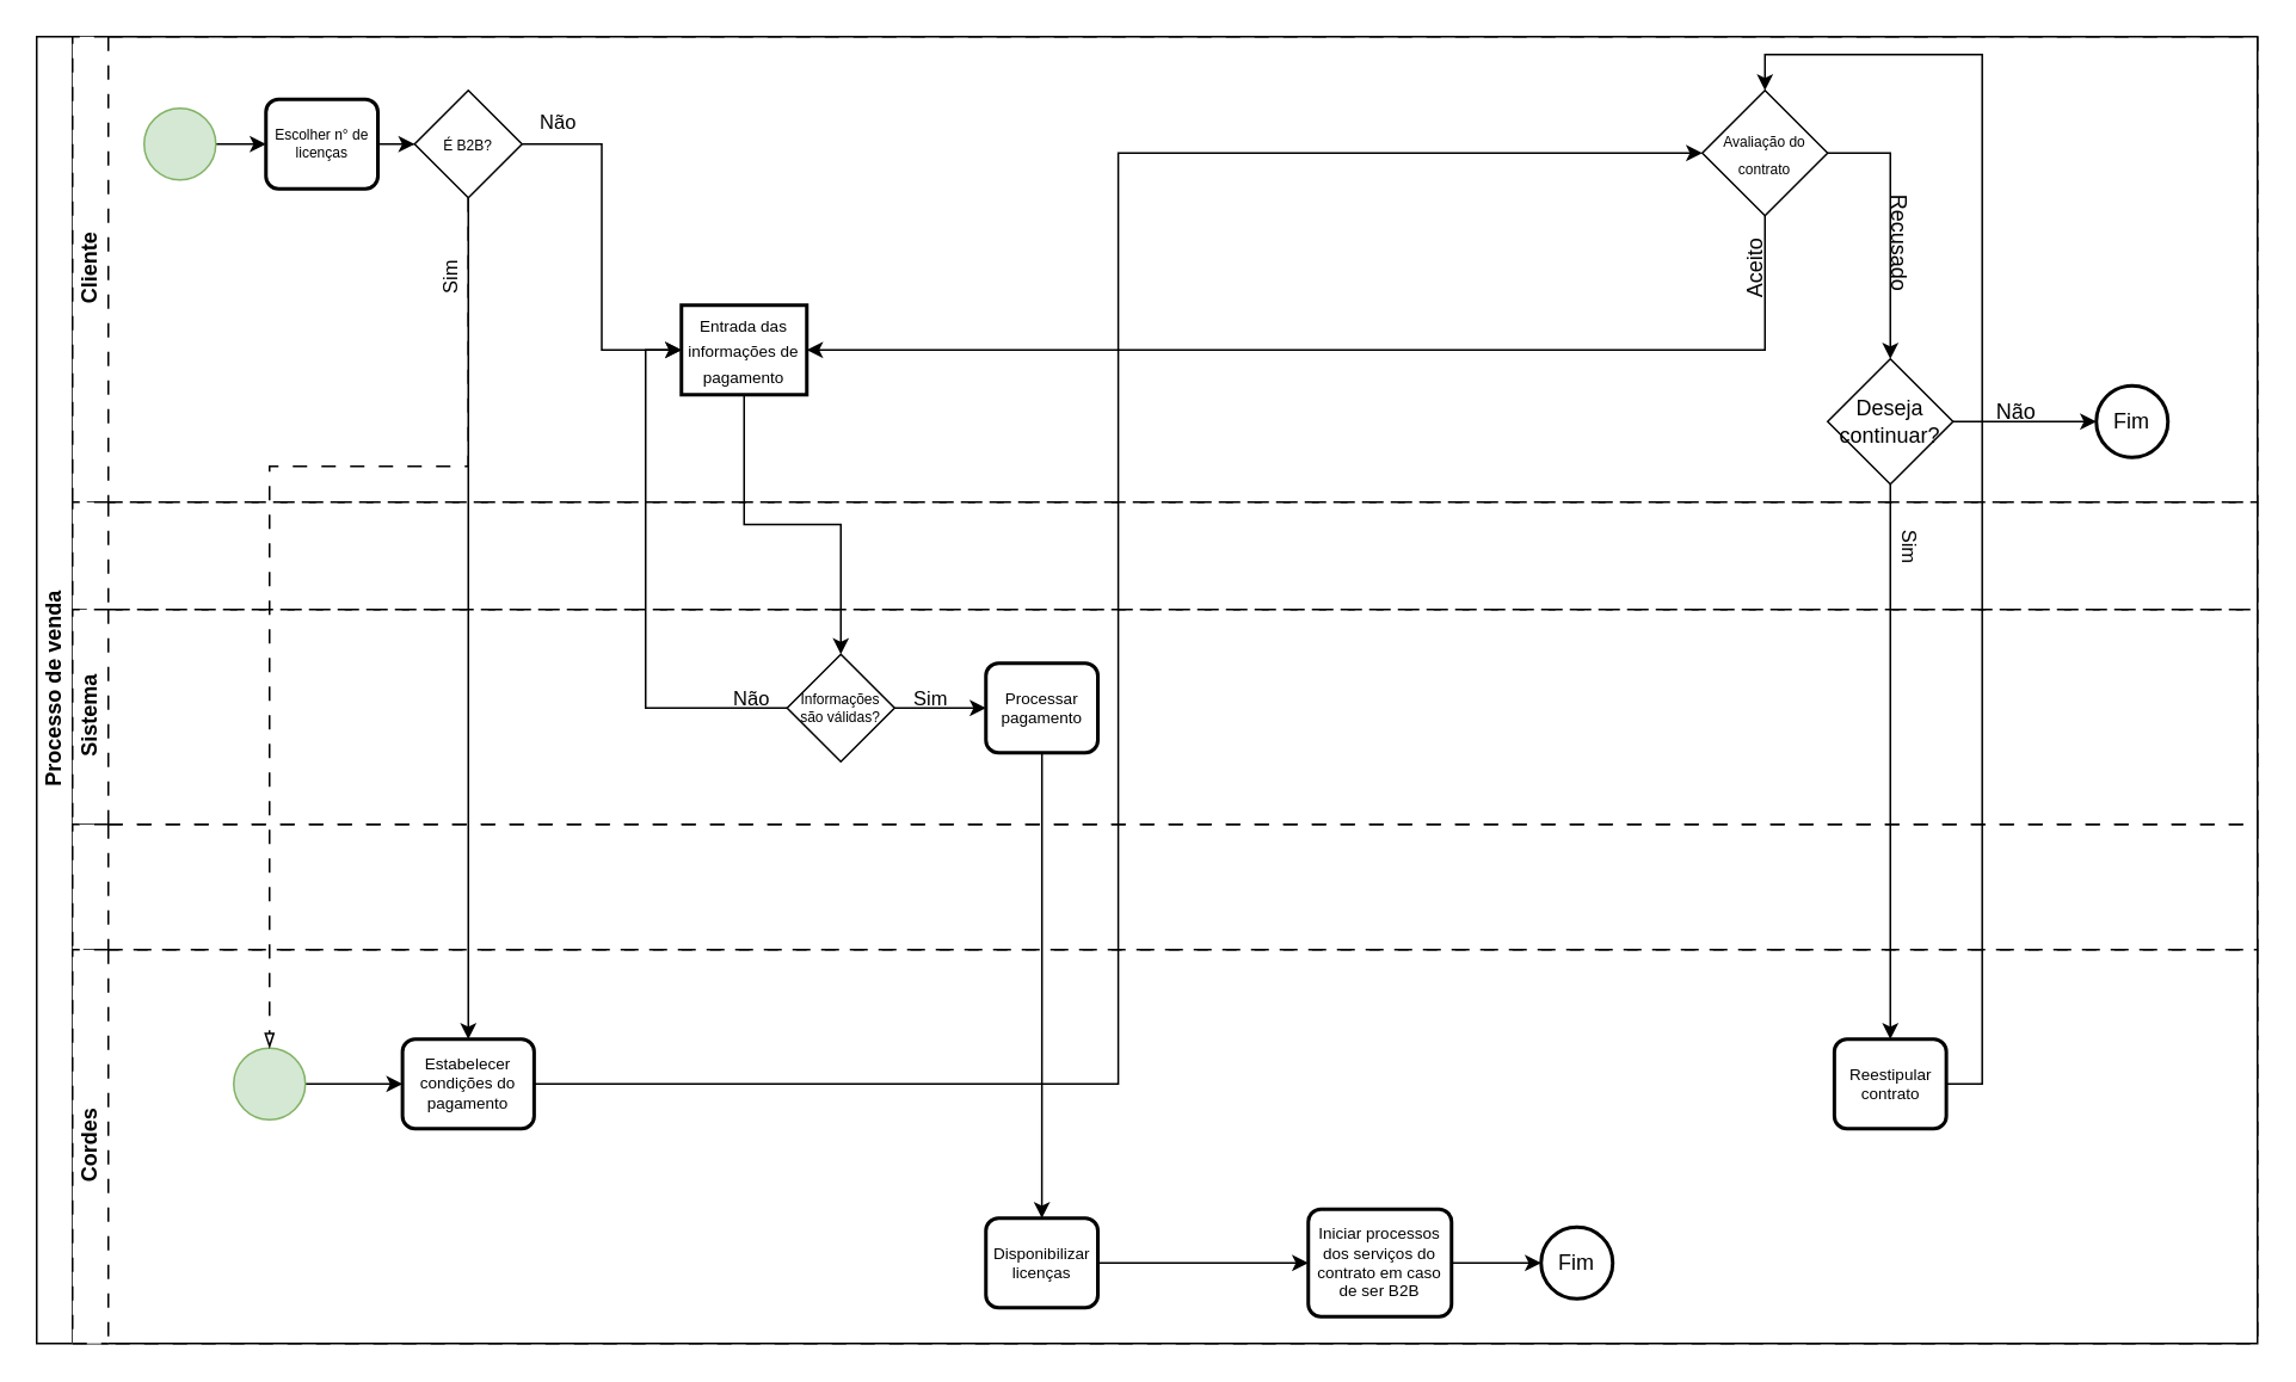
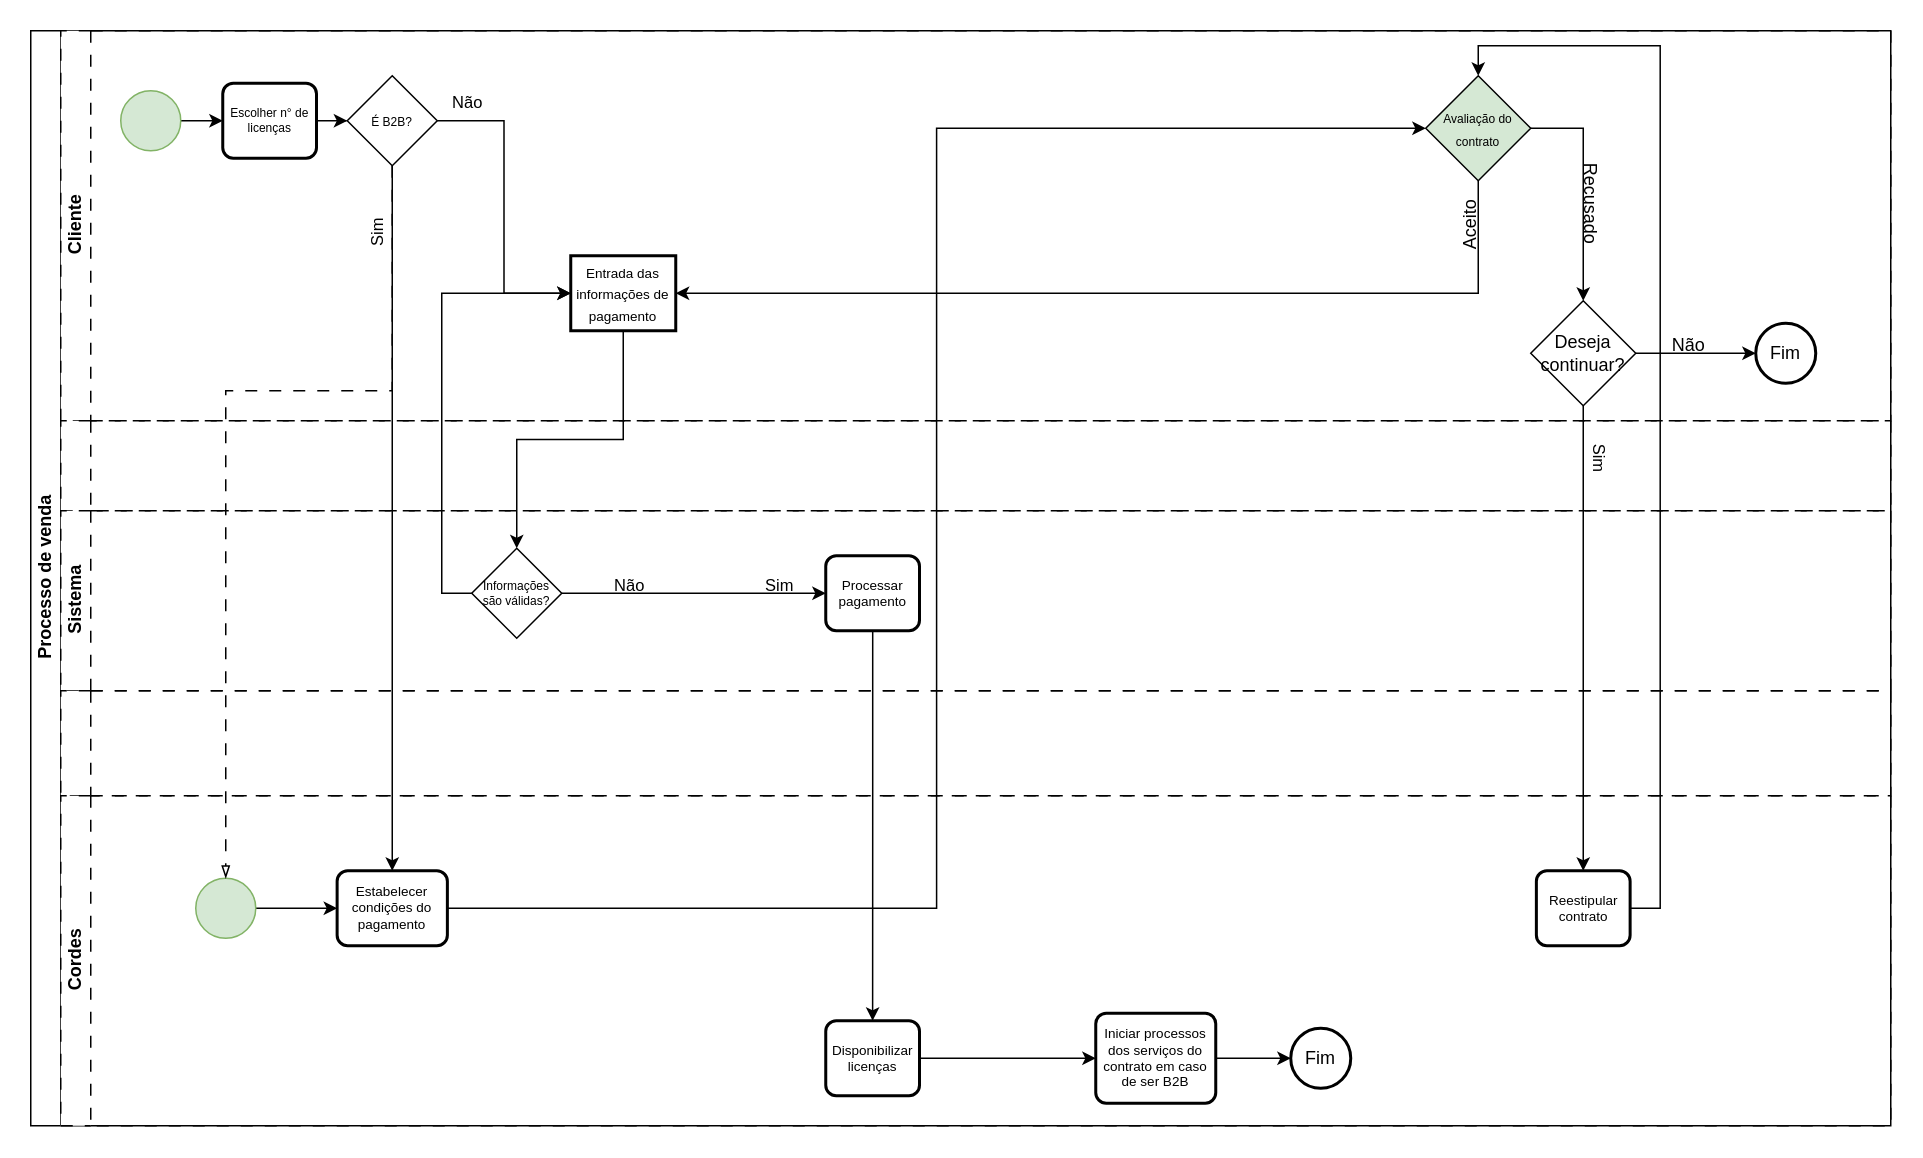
  <mxCell id="0" />
  <mxCell id="1" parent="0" />
  <mxCell id="2" value="Processo de venda" style="swimlane;html=1;childLayout=stackLayout;resizeParent=1;resizeParentMax=0;horizontal=0;startSize=20;horizontalStack=0;perimeterSpacing=10;swimlaneLine=1;glass=0;" parent="1" vertex="1"><mxGeometry width="1240" height="730" as="geometry" x="20" y="20"><mxRectangle width="40" height="130" as="alternateBounds" /></mxGeometry></mxCell>
  <mxCell id="3" value="Cliente" style="swimlane;html=1;startSize=20;horizontal=0;dashed=1;dashPattern=8 8;" parent="2" vertex="1"><mxGeometry x="20" width="1220" height="260" as="geometry" /></mxCell>
  <mxCell id="4" value="" style="edgeStyle=orthogonalEdgeStyle;rounded=0;orthogonalLoop=1;jettySize=auto;html=1;" parent="3" source="5" target="7" edge="1"><mxGeometry relative="1" as="geometry" /></mxCell>
  <mxCell id="5" value="" style="ellipse;whiteSpace=wrap;html=1;fillColor=#d5e8d4;strokeColor=#82b366;" parent="3" vertex="1"><mxGeometry x="40" y="40" width="40" height="40" as="geometry" /></mxCell>
  <mxCell id="6" value="" style="edgeStyle=orthogonalEdgeStyle;rounded=0;orthogonalLoop=1;jettySize=auto;html=1;" parent="3" source="7" target="9" edge="1"><mxGeometry relative="1" as="geometry" /></mxCell>
  <mxCell id="7" value="Escolher n° de licenças" style="rounded=1;whiteSpace=wrap;html=1;absoluteArcSize=1;arcSize=14;strokeWidth=2;fontSize=8;" parent="3" vertex="1"><mxGeometry x="108" y="35" width="62.5" height="50" as="geometry" /></mxCell>
  <mxCell id="8" style="edgeStyle=orthogonalEdgeStyle;rounded=0;orthogonalLoop=1;jettySize=auto;html=1;exitX=1;exitY=0.5;exitDx=0;exitDy=0;entryX=0;entryY=0.5;entryDx=0;entryDy=0;" edge="1" parent="3" source="9" target="10"><mxGeometry relative="1" as="geometry" /></mxCell>
  <mxCell id="9" value="&lt;font style=&quot;font-size: 8px;&quot;&gt;É B2B?&lt;/font&gt;" style="rhombus;whiteSpace=wrap;html=1;" parent="3" vertex="1"><mxGeometry x="191" y="30" width="60" height="60" as="geometry" /></mxCell>
  <mxCell id="10" value="&lt;font style=&quot;font-size: 9px;&quot;&gt;Entrada das informações de pagamento&lt;/font&gt;" style="whiteSpace=wrap;html=1;absoluteArcSize=1;arcSize=14;strokeWidth=2;rounded=0;" vertex="1" parent="3"><mxGeometry x="340" y="150" width="70" height="50" as="geometry" /></mxCell>
  <mxCell id="11" value="&lt;div&gt;Não&lt;/div&gt;" style="edgeLabel;html=1;align=center;verticalAlign=middle;resizable=0;points=[];rotation=0;" parent="3" vertex="1" connectable="0"><mxGeometry x="260.004" y="10.002" as="geometry"><mxPoint x="10.0" y="37" as="offset" /></mxGeometry></mxCell>
  <mxCell id="12" value="&lt;font style=&quot;font-size: 11px;&quot;&gt;Sim&lt;/font&gt;" style="text;html=1;align=center;verticalAlign=middle;resizable=0;points=[];autosize=1;strokeColor=none;fillColor=none;rotation=270;" vertex="1" parent="3"><mxGeometry x="191" y="120" width="40" height="30" as="geometry" /></mxCell>
  <mxCell id="13" style="edgeStyle=orthogonalEdgeStyle;rounded=0;orthogonalLoop=1;jettySize=auto;html=1;exitX=0.5;exitY=1;exitDx=0;exitDy=0;entryX=1;entryY=0.5;entryDx=0;entryDy=0;" edge="1" parent="3" source="15" target="10"><mxGeometry relative="1" as="geometry" /></mxCell>
  <mxCell id="14" style="edgeStyle=orthogonalEdgeStyle;rounded=0;orthogonalLoop=1;jettySize=auto;html=1;exitX=1;exitY=0.5;exitDx=0;exitDy=0;" edge="1" parent="3" source="15" target="18"><mxGeometry relative="1" as="geometry" /></mxCell>
- <mxCell id="15" value="&lt;font style=&quot;font-size: 8px;&quot;&gt;Avaliação do contrato&lt;/font&gt;" style="rhombus;whiteSpace=wrap;html=1;" vertex="1" parent="3"><mxGeometry x="910" y="30" width="70" height="70" as="geometry" /></mxCell>
+ <mxCell id="15" value="&lt;font style=&quot;font-size: 8px;&quot;&gt;Avaliação do contrato&lt;/font&gt;" style="rhombus;whiteSpace=wrap;html=1;fillColor=#d5e8d4;" vertex="1" parent="3"><mxGeometry x="910" y="30" width="70" height="70" as="geometry" /></mxCell>
  <mxCell id="16" value="Aceito" style="text;html=1;align=center;verticalAlign=middle;resizable=0;points=[];autosize=1;strokeColor=none;fillColor=none;rotation=270;" vertex="1" parent="3"><mxGeometry x="910" y="115" width="60" height="30" as="geometry" /></mxCell>
  <mxCell id="17" value="Recusado" style="text;html=1;align=center;verticalAlign=middle;resizable=0;points=[];autosize=1;strokeColor=none;fillColor=none;rotation=90;" vertex="1" parent="3"><mxGeometry x="980" y="100" width="80" height="30" as="geometry" /></mxCell>
  <mxCell id="18" value="Deseja continuar?" style="rhombus;whiteSpace=wrap;html=1;" vertex="1" parent="3"><mxGeometry x="980" y="180" width="70" height="70" as="geometry" /></mxCell>
  <mxCell id="19" value="Fim" style="strokeWidth=2;html=1;shape=mxgraph.flowchart.start_2;whiteSpace=wrap;" vertex="1" parent="3"><mxGeometry x="1130" y="195" width="40" height="40" as="geometry" /></mxCell>
  <mxCell id="20" style="edgeStyle=orthogonalEdgeStyle;rounded=0;orthogonalLoop=1;jettySize=auto;html=1;exitX=1;exitY=0.5;exitDx=0;exitDy=0;entryX=0;entryY=0.5;entryDx=0;entryDy=0;entryPerimeter=0;" edge="1" parent="3" source="18" target="19"><mxGeometry relative="1" as="geometry" /></mxCell>
  <mxCell id="21" value="Não" style="text;html=1;align=center;verticalAlign=middle;resizable=0;points=[];autosize=1;strokeColor=none;fillColor=none;" vertex="1" parent="3"><mxGeometry x="1060" y="195" width="50" height="30" as="geometry" /></mxCell>
  <mxCell id="22" value="" style="swimlane;html=1;startSize=20;horizontal=0;dashed=1;dashPattern=8 8;" parent="2" vertex="1"><mxGeometry x="20" y="260" width="1220" height="60" as="geometry" /></mxCell>
  <mxCell id="23" value="&lt;font style=&quot;font-size: 11px;&quot;&gt;Sim&lt;/font&gt;" style="text;html=1;align=center;verticalAlign=middle;resizable=0;points=[];autosize=1;strokeColor=none;fillColor=none;rotation=90;" vertex="1" parent="22"><mxGeometry x="1006.25" y="10" width="40" height="30" as="geometry" /></mxCell>
  <mxCell id="24" value="Sistema" style="swimlane;html=1;startSize=20;horizontal=0;dashed=1;dashPattern=8 8;" parent="2" vertex="1"><mxGeometry x="20" y="320" width="1220" height="120" as="geometry" /></mxCell>
  <mxCell id="25" value="Processar pagamento" style="rounded=1;whiteSpace=wrap;html=1;absoluteArcSize=1;arcSize=14;strokeWidth=2;fontSize=9;" parent="24" vertex="1"><mxGeometry x="510" y="30" width="62.5" height="50" as="geometry" /></mxCell>
  <mxCell id="26" style="edgeStyle=orthogonalEdgeStyle;rounded=0;orthogonalLoop=1;jettySize=auto;html=1;exitX=1;exitY=0.5;exitDx=0;exitDy=0;entryX=0;entryY=0.5;entryDx=0;entryDy=0;" edge="1" parent="24" source="27" target="25"><mxGeometry relative="1" as="geometry" /></mxCell>
- <mxCell id="27" value="Informações são válidas?" style="rhombus;whiteSpace=wrap;html=1;fontSize=8;" vertex="1" parent="24"><mxGeometry x="399" y="25" width="60" height="60" as="geometry" /></mxCell>
+ <mxCell id="27" value="Informações são válidas?" style="rhombus;whiteSpace=wrap;html=1;fontSize=8;" vertex="1" parent="24"><mxGeometry x="274" y="25" width="60" height="60" as="geometry" /></mxCell>
  <mxCell id="28" value="&lt;font style=&quot;font-size: 11px;&quot;&gt;Sim&lt;/font&gt;" style="text;html=1;align=center;verticalAlign=middle;resizable=0;points=[];autosize=1;strokeColor=none;fillColor=none;" vertex="1" parent="24"><mxGeometry x="459" y="35" width="40" height="30" as="geometry" /></mxCell>
  <mxCell id="29" value="&lt;font style=&quot;font-size: 11px;&quot;&gt;Não&lt;/font&gt;" style="text;html=1;align=center;verticalAlign=middle;resizable=0;points=[];autosize=1;strokeColor=none;fillColor=none;rotation=0;" vertex="1" parent="24"><mxGeometry x="359" y="35" width="40" height="30" as="geometry" /></mxCell>
  <mxCell id="30" value="" style="swimlane;html=1;startSize=20;horizontal=0;dashed=1;dashPattern=8 8;" parent="2" vertex="1"><mxGeometry x="20" y="440" width="1220" height="70" as="geometry" /></mxCell>
  <mxCell id="31" value="Cordes" style="swimlane;html=1;startSize=20;horizontal=0;dashed=1;dashPattern=8 8;" parent="2" vertex="1"><mxGeometry x="20" y="510" width="1220" height="220" as="geometry" /></mxCell>
  <mxCell id="32" value="Estabelecer condições do pagamento " style="rounded=1;whiteSpace=wrap;html=1;absoluteArcSize=1;arcSize=14;strokeWidth=2;fontSize=9;" parent="31" vertex="1"><mxGeometry x="184.25" y="50" width="73.5" height="50" as="geometry" /></mxCell>
  <mxCell id="33" value="" style="edgeStyle=orthogonalEdgeStyle;rounded=0;orthogonalLoop=1;jettySize=auto;html=1;" parent="31" source="34" target="35" edge="1"><mxGeometry relative="1" as="geometry" /></mxCell>
  <mxCell id="34" value="Disponibilizar licenças" style="rounded=1;whiteSpace=wrap;html=1;absoluteArcSize=1;arcSize=14;strokeWidth=2;fontSize=9;" parent="31" vertex="1"><mxGeometry x="510" y="150" width="62.5" height="50" as="geometry" /></mxCell>
  <mxCell id="35" value="Iniciar processos dos serviços do contrato em caso de ser B2B" style="rounded=1;whiteSpace=wrap;html=1;absoluteArcSize=1;arcSize=14;strokeWidth=2;fontSize=9;" parent="31" vertex="1"><mxGeometry x="690" y="145" width="80" height="60" as="geometry" /></mxCell>
  <mxCell id="36" value="Reestipular contrato" style="rounded=1;whiteSpace=wrap;html=1;absoluteArcSize=1;arcSize=14;strokeWidth=2;fontSize=9;" parent="31" vertex="1"><mxGeometry x="983.75" y="50" width="62.5" height="50" as="geometry" /></mxCell>
  <mxCell id="37" style="edgeStyle=orthogonalEdgeStyle;rounded=0;orthogonalLoop=1;jettySize=auto;html=1;entryX=0;entryY=0.5;entryDx=0;entryDy=0;" parent="31" source="38" target="32" edge="1"><mxGeometry relative="1" as="geometry" /></mxCell>
  <mxCell id="38" value="" style="ellipse;whiteSpace=wrap;html=1;fillColor=#d5e8d4;strokeColor=#82b366;" parent="31" vertex="1"><mxGeometry x="90" y="55" width="40" height="40" as="geometry" /></mxCell>
  <mxCell id="39" value="Fim" style="strokeWidth=2;html=1;shape=mxgraph.flowchart.start_2;whiteSpace=wrap;" vertex="1" parent="31"><mxGeometry x="820" y="155" width="40" height="40" as="geometry" /></mxCell>
  <mxCell id="40" style="edgeStyle=orthogonalEdgeStyle;rounded=0;orthogonalLoop=1;jettySize=auto;html=1;exitX=1;exitY=0.5;exitDx=0;exitDy=0;entryX=0;entryY=0.5;entryDx=0;entryDy=0;entryPerimeter=0;" edge="1" parent="31" source="35" target="39"><mxGeometry relative="1" as="geometry" /></mxCell>
  <mxCell id="41" style="edgeStyle=orthogonalEdgeStyle;rounded=0;orthogonalLoop=1;jettySize=auto;html=1;entryX=0.5;entryY=0;entryDx=0;entryDy=0;" parent="2" source="25" target="34" edge="1"><mxGeometry relative="1" as="geometry" /></mxCell>
  <mxCell id="42" style="edgeStyle=orthogonalEdgeStyle;rounded=0;orthogonalLoop=1;jettySize=auto;html=1;entryX=0.5;entryY=0;entryDx=0;entryDy=0;dashed=1;dashPattern=8 8;endArrow=blockThin;endFill=0;" parent="2" source="9" target="38" edge="1"><mxGeometry relative="1" as="geometry"><Array as="points"><mxPoint x="241" y="240" /><mxPoint x="130" y="240" /></Array></mxGeometry></mxCell>
  <mxCell id="43" style="edgeStyle=orthogonalEdgeStyle;rounded=0;orthogonalLoop=1;jettySize=auto;html=1;exitX=0.5;exitY=1;exitDx=0;exitDy=0;entryX=0.5;entryY=0;entryDx=0;entryDy=0;" edge="1" parent="2" source="10" target="27"><mxGeometry relative="1" as="geometry" /></mxCell>
  <mxCell id="44" style="edgeStyle=orthogonalEdgeStyle;rounded=0;orthogonalLoop=1;jettySize=auto;html=1;exitX=0.5;exitY=1;exitDx=0;exitDy=0;entryX=0.5;entryY=0;entryDx=0;entryDy=0;" edge="1" parent="2" source="9" target="32"><mxGeometry relative="1" as="geometry" /></mxCell>
  <mxCell id="45" style="edgeStyle=orthogonalEdgeStyle;rounded=0;orthogonalLoop=1;jettySize=auto;html=1;exitX=0;exitY=0.5;exitDx=0;exitDy=0;entryX=0;entryY=0.5;entryDx=0;entryDy=0;" edge="1" parent="2" source="27" target="10"><mxGeometry relative="1" as="geometry" /></mxCell>
  <mxCell id="46" style="edgeStyle=orthogonalEdgeStyle;rounded=0;orthogonalLoop=1;jettySize=auto;html=1;exitX=1;exitY=0.5;exitDx=0;exitDy=0;entryX=0;entryY=0.5;entryDx=0;entryDy=0;" edge="1" parent="2" source="32" target="15"><mxGeometry relative="1" as="geometry" /></mxCell>
  <mxCell id="47" style="edgeStyle=orthogonalEdgeStyle;rounded=0;orthogonalLoop=1;jettySize=auto;html=1;exitX=1;exitY=0.5;exitDx=0;exitDy=0;entryX=0.5;entryY=0;entryDx=0;entryDy=0;" edge="1" parent="2" source="36" target="15"><mxGeometry relative="1" as="geometry" /></mxCell>
  <mxCell id="48" style="edgeStyle=orthogonalEdgeStyle;rounded=0;orthogonalLoop=1;jettySize=auto;html=1;exitX=0.5;exitY=1;exitDx=0;exitDy=0;entryX=0.5;entryY=0;entryDx=0;entryDy=0;" edge="1" parent="2" source="18" target="36"><mxGeometry relative="1" as="geometry" /></mxCell>
